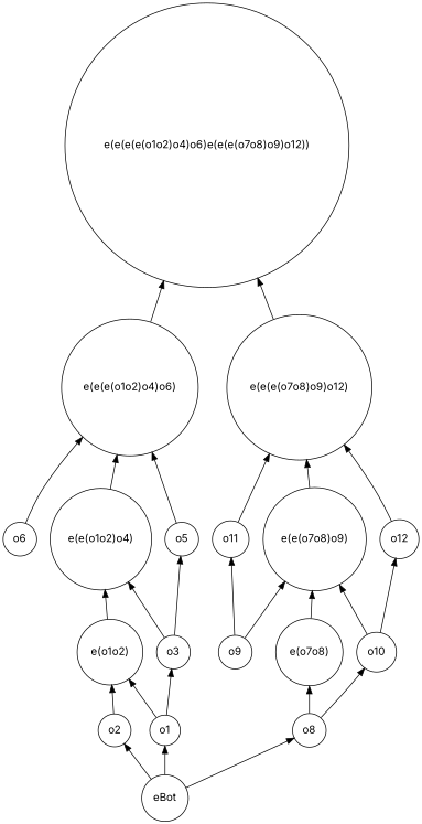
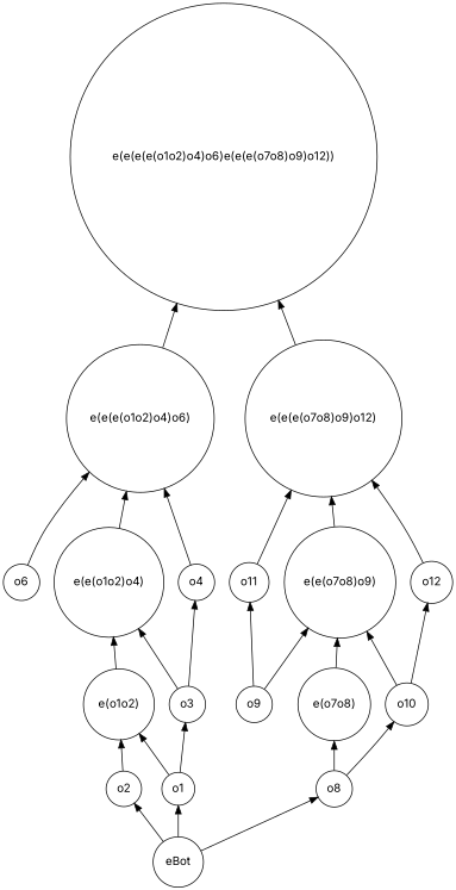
  strict digraph {
    fontname=Inter
    rankdir=BT
    node [fontname=Inter shape=circle]
    edge [fontname=Inter]
    "e(e(o1o2)o4)"
    "e(e(e(o1o2)o4)o6)"
    o6
    o10
    o12
    "e(e(o7o8)o9)"
    "e(e(e(o7o8)o9)o12)"
    o2
    "e(o1o2)"
    "e(e(e(e(o1o2)o4)o6)e(e(e(o7o8)o9)o12))"
    o3
-   o5
+   o5 [label=o4]
    o9
    o11
    o1
    eBot
    o8
    "e(o7o8)"
    "e(e(o1o2)o4)" -> "e(e(e(o1o2)o4)o6)"
    "e(e(e(o1o2)o4)o6)" -> "e(e(e(e(o1o2)o4)o6)e(e(e(o7o8)o9)o12))"
    o6 -> "e(e(e(o1o2)o4)o6)"
    o10 -> o12
    o10 -> "e(e(o7o8)o9)"
    o12 -> "e(e(e(o7o8)o9)o12)"
    "e(e(o7o8)o9)" -> "e(e(e(o7o8)o9)o12)"
    "e(e(e(o7o8)o9)o12)" -> "e(e(e(e(o1o2)o4)o6)e(e(e(o7o8)o9)o12))"
    o2 -> "e(o1o2)"
    "e(o1o2)" -> "e(e(o1o2)o4)"
    o3 -> "e(e(o1o2)o4)"
    o3 -> o5
    o5 -> "e(e(e(o1o2)o4)o6)"
    o9 -> "e(e(o7o8)o9)"
    o9 -> o11
    o11 -> "e(e(e(o7o8)o9)o12)"
    o1 -> "e(o1o2)"
    o1 -> o3
    eBot -> o2
    eBot -> o1
    eBot -> o8
    o8 -> o10
    o8 -> "e(o7o8)"
    "e(o7o8)" -> "e(e(o7o8)o9)"
  }
